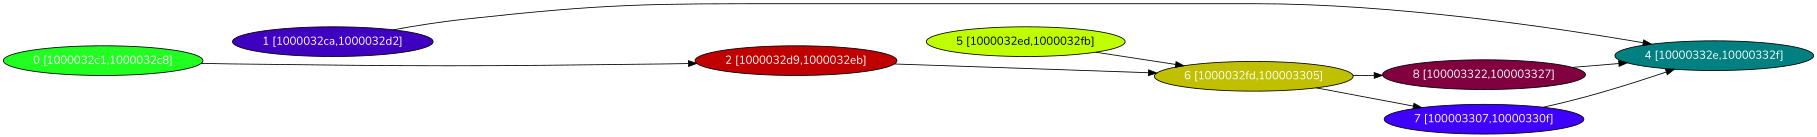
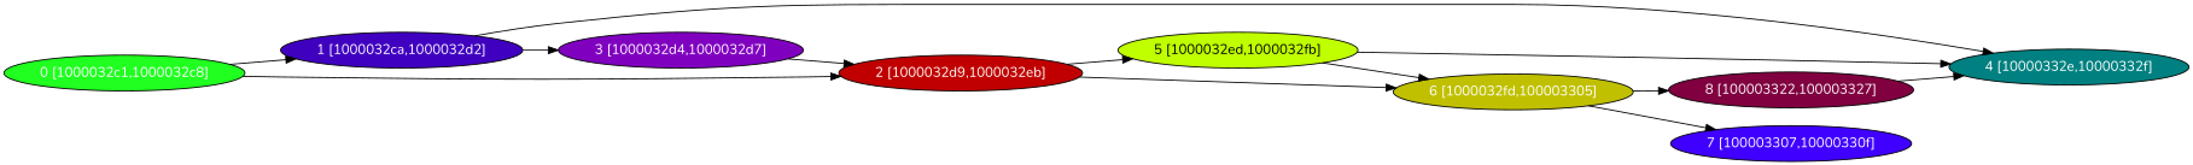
  digraph {
    fontname=Nunito
    rankdir=LR
    node [fontcolor="#ffffff" fontname=Nunito shape=oval style=filled]
    edge [fontname=Nunito]
    n1 [fillcolor="#20FF20" label="0 [1000032c1,1000032c8]"]
    n2 [fillcolor="#4000C0" label="1 [1000032ca,1000032d2]"]
    n3 [fillcolor="#C00000" label="2 [1000032d9,1000032eb]"]
+   n4 [fillcolor="#8000C0" label="3 [1000032d4,1000032d7]"]
    n5 [fillcolor="#008080" label="4 [10000332e,10000332f]"]
    n6 [fillcolor="#C0FF00" fontcolor="#000000" label="5 [1000032ed,1000032fb]"]
    n7 [fillcolor="#C0C000" label="6 [1000032fd,100003305]"]
    n8 [fillcolor="#4000FF" label="7 [100003307,10000330f]"]
    n9 [fillcolor="#800040" label="8 [100003322,100003327]"]
+   n1 -> n2
    n1 -> n3
+   n2 -> n4
    n2 -> n5
+   n3 -> n6
    n3 -> n7
-   n8 -> n5
+   n4 -> n3
+   n6 -> n5
    n6 -> n7
    n7 -> n8
    n7 -> n9
    n9 -> n5
  }
